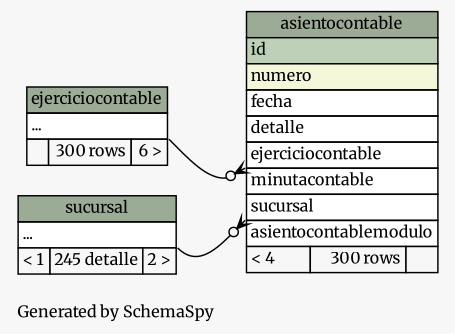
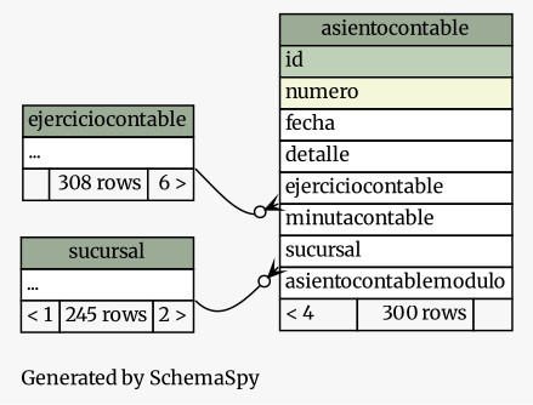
  digraph {
    bgcolor="#f7f7f7"
    fontname=Merriweather
    fontsize=11
    label="\nGenerated by SchemaSpy"
    labeljust=l
    nodesep=0.18
    rankdir=RL
    ranksep=0.46
    node [fontname=Merriweather fontsize=11 shape=plaintext]
    edge [arrowhead=none arrowsize=0.8 arrowtail=crowodot dir=back fontname=Merriweather headport="elipses:se"]
    n1 [label=<     <TABLE BORDER="0" CELLBORDER="1" CELLSPACING="0" BGCOLOR="#ffffff">       <TR><TD COLSPAN="3" BGCOLOR="#9bab96" ALIGN="CENTER">asientocontable</TD></TR>       <TR><TD PORT="id" COLSPAN="3" BGCOLOR="#bed1b8" ALIGN="LEFT">id</TD></TR>       <TR><TD PORT="numero" COLSPAN="3" BGCOLOR="#f4f7da" ALIGN="LEFT">numero</TD></TR>       <TR><TD PORT="fecha" COLSPAN="3" ALIGN="LEFT">fecha</TD></TR>       <TR><TD PORT="detalle" COLSPAN="3" ALIGN="LEFT">detalle</TD></TR>       <TR><TD PORT="ejerciciocontable" COLSPAN="3" ALIGN="LEFT">ejerciciocontable</TD></TR>       <TR><TD PORT="minutacontable" COLSPAN="3" ALIGN="LEFT">minutacontable</TD></TR>       <TR><TD PORT="sucursal" COLSPAN="3" ALIGN="LEFT">sucursal</TD></TR>       <TR><TD PORT="asientocontablemodulo" COLSPAN="3" ALIGN="LEFT">asientocontablemodulo</TD></TR>       <TR><TD ALIGN="LEFT" BGCOLOR="#f7f7f7">&lt; 4</TD><TD ALIGN="RIGHT" BGCOLOR="#f7f7f7">300 rows</TD><TD ALIGN="RIGHT" BGCOLOR="#f7f7f7">  </TD></TR>     </TABLE>>]
-   n2 [label=<     <TABLE BORDER="0" CELLBORDER="1" CELLSPACING="0" BGCOLOR="#ffffff">       <TR><TD COLSPAN="3" BGCOLOR="#9bab96" ALIGN="CENTER">ejerciciocontable</TD></TR>       <TR><TD PORT="elipses" COLSPAN="3" ALIGN="LEFT">...</TD></TR>       <TR><TD ALIGN="LEFT" BGCOLOR="#f7f7f7">  </TD><TD ALIGN="RIGHT" BGCOLOR="#f7f7f7">300 rows</TD><TD ALIGN="RIGHT" BGCOLOR="#f7f7f7">6 &gt;</TD></TR>     </TABLE>>]
-   n3 [label=<     <TABLE BORDER="0" CELLBORDER="1" CELLSPACING="0" BGCOLOR="#ffffff">       <TR><TD COLSPAN="3" BGCOLOR="#9bab96" ALIGN="CENTER">sucursal</TD></TR>       <TR><TD PORT="elipses" COLSPAN="3" ALIGN="LEFT">...</TD></TR>       <TR><TD ALIGN="LEFT" BGCOLOR="#f7f7f7">&lt; 1</TD><TD ALIGN="RIGHT" BGCOLOR="#f7f7f7">245 detalle</TD><TD ALIGN="RIGHT" BGCOLOR="#f7f7f7">2 &gt;</TD></TR>     </TABLE>>]
+   n2 [label=<     <TABLE BORDER="0" CELLBORDER="1" CELLSPACING="0" BGCOLOR="#ffffff">       <TR><TD COLSPAN="3" BGCOLOR="#9bab96" ALIGN="CENTER">ejerciciocontable</TD></TR>       <TR><TD PORT="elipses" COLSPAN="3" ALIGN="LEFT">...</TD></TR>       <TR><TD ALIGN="LEFT" BGCOLOR="#f7f7f7">  </TD><TD ALIGN="RIGHT" BGCOLOR="#f7f7f7">308 rows</TD><TD ALIGN="RIGHT" BGCOLOR="#f7f7f7">6 &gt;</TD></TR>     </TABLE>>]
+   n3 [label=<     <TABLE BORDER="0" CELLBORDER="1" CELLSPACING="0" BGCOLOR="#ffffff">       <TR><TD COLSPAN="3" BGCOLOR="#9bab96" ALIGN="CENTER">sucursal</TD></TR>       <TR><TD PORT="elipses" COLSPAN="3" ALIGN="LEFT">...</TD></TR>       <TR><TD ALIGN="LEFT" BGCOLOR="#f7f7f7">&lt; 1</TD><TD ALIGN="RIGHT" BGCOLOR="#f7f7f7">245 rows</TD><TD ALIGN="RIGHT" BGCOLOR="#f7f7f7">2 &gt;</TD></TR>     </TABLE>>]
    n1 -> n2 [tailport="ejerciciocontable:sw"]
    n1 -> n3 [tailport="sucursal:sw"]
  }
